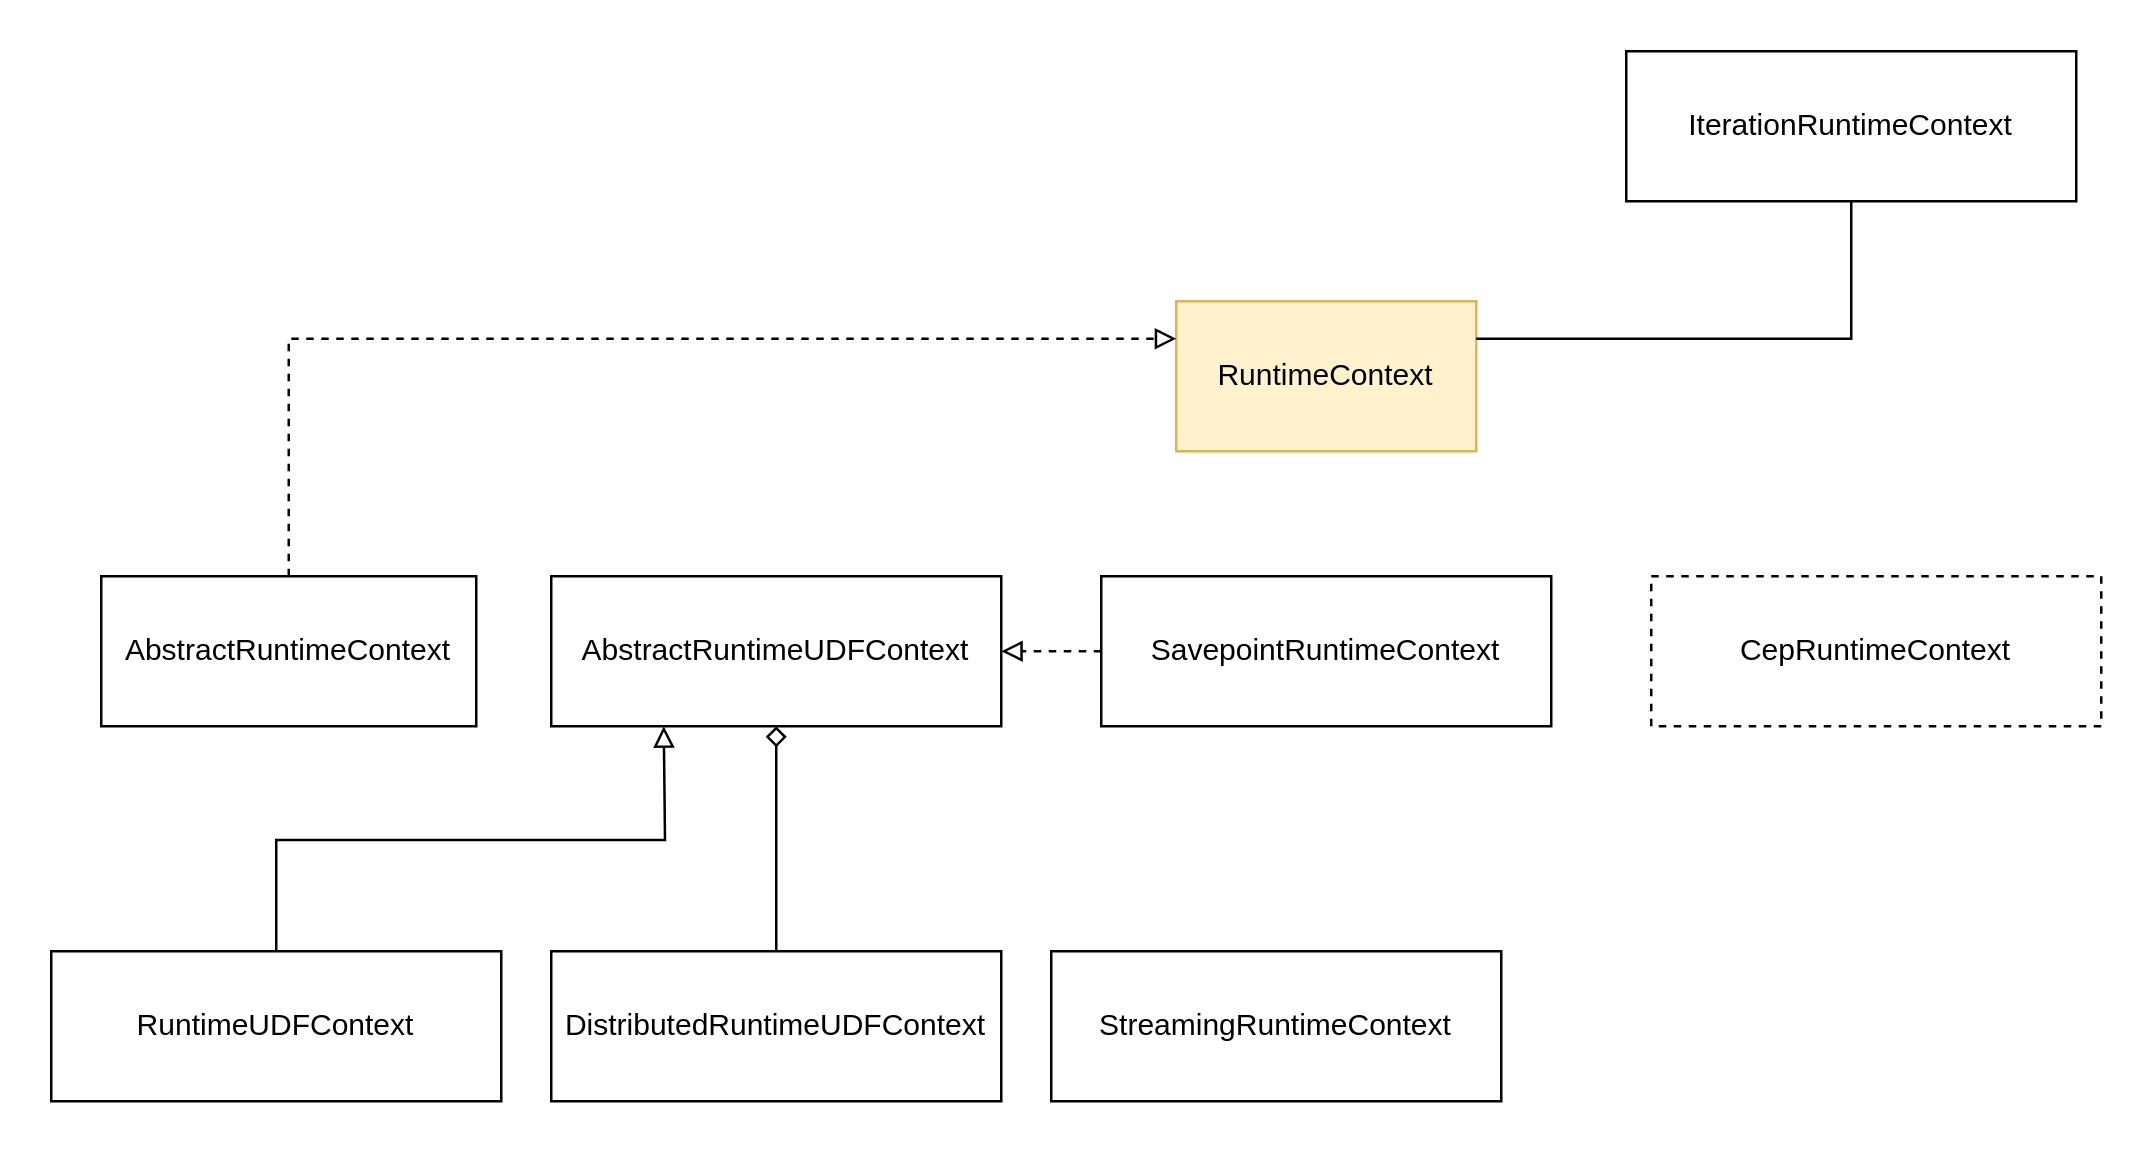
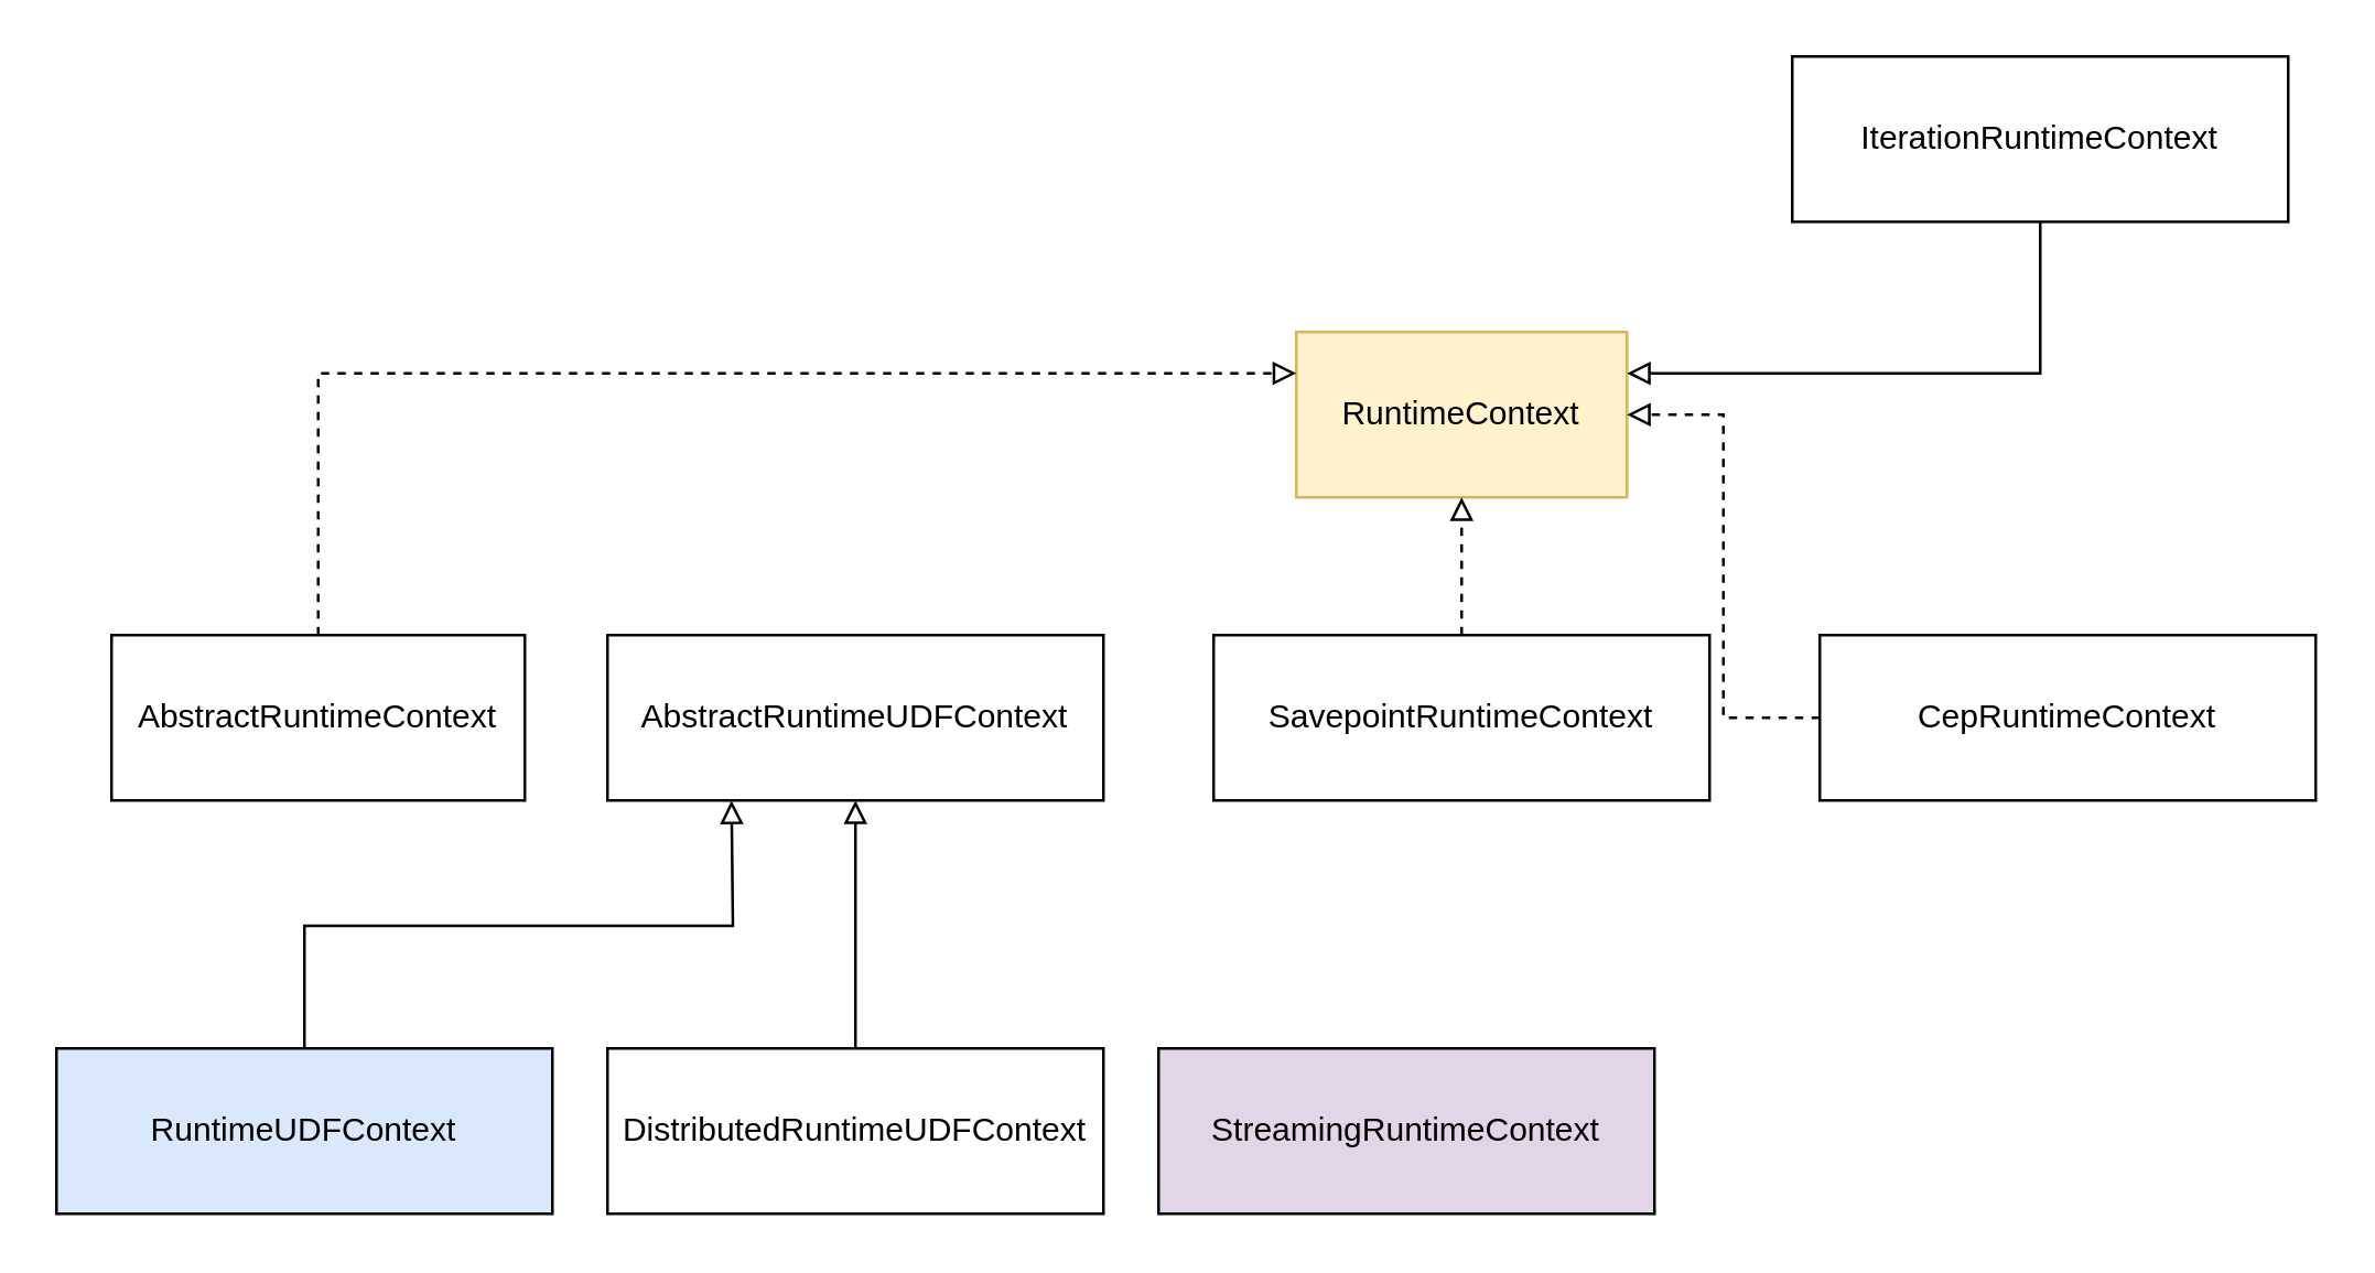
  <mxCell id="0" />
  <mxCell id="1" parent="0" />
  <mxCell id="2" value="RuntimeContext" style="rounded=0;whiteSpace=wrap;html=1;fillColor=#fff2cc;strokeColor=#d6b656;" vertex="1" parent="1"><mxGeometry x="470" y="120" width="120" height="60" as="geometry" /></mxCell>
  <mxCell id="3" style="edgeStyle=orthogonalEdgeStyle;rounded=0;orthogonalLoop=1;jettySize=auto;html=1;entryX=0;entryY=0.25;entryDx=0;entryDy=0;dashed=1;endArrow=block;endFill=0;" edge="1" parent="1" source="4" target="2"><mxGeometry relative="1" as="geometry"><Array as="points"><mxPoint x="115" y="135" /></Array></mxGeometry></mxCell>
  <mxCell id="4" value="AbstractRuntimeContext" style="rounded=0;whiteSpace=wrap;html=1;" vertex="1" parent="1"><mxGeometry x="40" y="230" width="150" height="60" as="geometry" /></mxCell>
  <mxCell id="5" value="AbstractRuntimeUDFContext" style="rounded=0;whiteSpace=wrap;html=1;" vertex="1" parent="1"><mxGeometry x="220" y="230" width="180" height="60" as="geometry" /></mxCell>
- <mxCell id="6" style="edgeStyle=orthogonalEdgeStyle;rounded=0;orthogonalLoop=1;jettySize=auto;html=1;endArrow=block;endFill=0;dashed=1;" edge="1" parent="1" source="7" target="5"><mxGeometry relative="1" as="geometry" /></mxCell>
+ <mxCell id="6" style="edgeStyle=orthogonalEdgeStyle;rounded=0;orthogonalLoop=1;jettySize=auto;html=1;endArrow=block;endFill=0;dashed=1;" edge="1" parent="1" source="7" target="2"><mxGeometry relative="1" as="geometry" /></mxCell>
  <mxCell id="7" value="SavepointRuntimeContext" style="rounded=0;whiteSpace=wrap;html=1;" vertex="1" parent="1"><mxGeometry x="440" y="230" width="180" height="60" as="geometry" /></mxCell>
- <mxCell id="9" value="CepRuntimeContext" style="rounded=0;whiteSpace=wrap;html=1;dashed=1;" vertex="1" parent="1"><mxGeometry x="660" y="230" width="180" height="60" as="geometry" /></mxCell>
- <mxCell id="10" style="edgeStyle=orthogonalEdgeStyle;rounded=0;orthogonalLoop=1;jettySize=auto;html=1;entryX=1;entryY=0.25;entryDx=0;entryDy=0;endArrow=none;endFill=0;" edge="1" parent="1" source="11" target="2"><mxGeometry relative="1" as="geometry"><Array as="points"><mxPoint x="740" y="135" /></Array></mxGeometry></mxCell>
+ <mxCell id="8" style="edgeStyle=orthogonalEdgeStyle;rounded=0;orthogonalLoop=1;jettySize=auto;html=1;entryX=1;entryY=0.5;entryDx=0;entryDy=0;dashed=1;endArrow=block;endFill=0;" edge="1" parent="1" source="9" target="2"><mxGeometry relative="1" as="geometry" /></mxCell>
+ <mxCell id="9" value="CepRuntimeContext" style="rounded=0;whiteSpace=wrap;html=1;" vertex="1" parent="1"><mxGeometry x="660" y="230" width="180" height="60" as="geometry" /></mxCell>
+ <mxCell id="10" style="edgeStyle=orthogonalEdgeStyle;rounded=0;orthogonalLoop=1;jettySize=auto;html=1;entryX=1;entryY=0.25;entryDx=0;entryDy=0;endArrow=block;endFill=0;" edge="1" parent="1" source="11" target="2"><mxGeometry relative="1" as="geometry"><Array as="points"><mxPoint x="740" y="135" /></Array></mxGeometry></mxCell>
  <mxCell id="11" value="IterationRuntimeContext" style="rounded=0;whiteSpace=wrap;html=1;" vertex="1" parent="1"><mxGeometry x="650" y="20" width="180" height="60" as="geometry" /></mxCell>
- <mxCell id="12" style="edgeStyle=orthogonalEdgeStyle;rounded=0;orthogonalLoop=1;jettySize=auto;html=1;entryX=0.5;entryY=1;entryDx=0;entryDy=0;endArrow=diamond;endFill=0;" edge="1" parent="1" source="13" target="5"><mxGeometry relative="1" as="geometry" /></mxCell>
+ <mxCell id="12" style="edgeStyle=orthogonalEdgeStyle;rounded=0;orthogonalLoop=1;jettySize=auto;html=1;entryX=0.5;entryY=1;entryDx=0;entryDy=0;endArrow=block;endFill=0;" edge="1" parent="1" source="13" target="5"><mxGeometry relative="1" as="geometry" /></mxCell>
  <mxCell id="13" value="DistributedRuntimeUDFContext" style="rounded=0;whiteSpace=wrap;html=1;" vertex="1" parent="1"><mxGeometry x="220" y="380" width="180" height="60" as="geometry" /></mxCell>
  <mxCell id="14" style="edgeStyle=orthogonalEdgeStyle;rounded=0;orthogonalLoop=1;jettySize=auto;html=1;endArrow=block;endFill=0;exitX=0.5;exitY=0;exitDx=0;exitDy=0;" edge="1" parent="1" source="15"><mxGeometry relative="1" as="geometry"><mxPoint x="265" y="290" as="targetPoint" /></mxGeometry></mxCell>
- <mxCell id="15" value="RuntimeUDFContext" style="rounded=0;whiteSpace=wrap;html=1;" vertex="1" parent="1"><mxGeometry y="380" width="180" height="60" as="geometry" x="20" /></mxCell>
- <mxCell id="16" value="StreamingRuntimeContext" style="rounded=0;whiteSpace=wrap;html=1;" vertex="1" parent="1"><mxGeometry x="420" y="380" width="180" height="60" as="geometry" /></mxCell>
+ <mxCell id="15" value="RuntimeUDFContext" style="rounded=0;whiteSpace=wrap;html=1;fillColor=#dae8fc;" vertex="1" parent="1"><mxGeometry y="380" width="180" height="60" as="geometry" x="20" /></mxCell>
+ <mxCell id="16" value="StreamingRuntimeContext" style="rounded=0;whiteSpace=wrap;html=1;fillColor=#e1d5e7;" vertex="1" parent="1"><mxGeometry x="420" y="380" width="180" height="60" as="geometry" /></mxCell>
